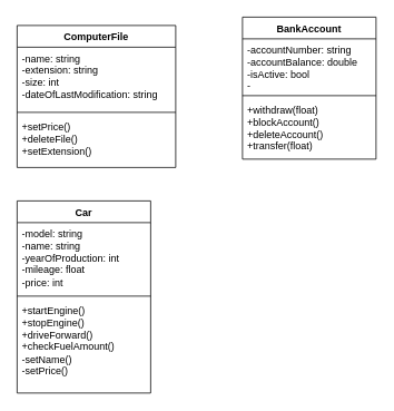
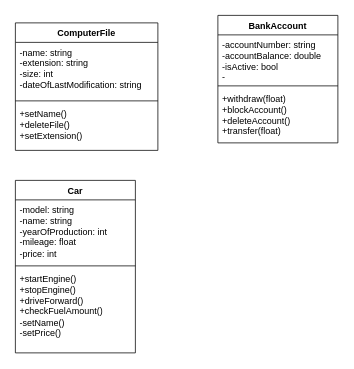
  <mxCell id="0" />
  <mxCell id="1" parent="0" />
  <mxCell id="2" value="&lt;div&gt;ComputerFile&lt;/div&gt;&lt;div&gt;&lt;br&gt;&lt;/div&gt;" style="swimlane;fontStyle=1;align=center;verticalAlign=top;childLayout=stackLayout;horizontal=1;startSize=26;horizontalStack=0;resizeParent=1;resizeParentMax=0;resizeLast=0;collapsible=1;marginBottom=0;whiteSpace=wrap;html=1;" vertex="1" parent="1"><mxGeometry x="20" y="30" width="190" height="170" as="geometry" /></mxCell>
  <mxCell id="3" value="&lt;div&gt;-name: string&lt;/div&gt;&lt;div&gt;-extension: string&lt;/div&gt;&lt;div&gt;-size: int&lt;/div&gt;&lt;div&gt;-dateOfLastModification: string&lt;br&gt;&lt;/div&gt;&lt;div&gt;&lt;br&gt;&lt;/div&gt;" style="text;strokeColor=none;fillColor=none;align=left;verticalAlign=top;spacingLeft=4;spacingRight=4;overflow=hidden;rotatable=0;points=[[0,0.5],[1,0.5]];portConstraint=eastwest;whiteSpace=wrap;html=1;" vertex="1" parent="2"><mxGeometry y="26" width="190" height="74" as="geometry" /></mxCell>
  <mxCell id="4" value="" style="line;strokeWidth=1;fillColor=none;align=left;verticalAlign=middle;spacingTop=-1;spacingLeft=3;spacingRight=3;rotatable=0;labelPosition=right;points=[];portConstraint=eastwest;strokeColor=inherit;" vertex="1" parent="2"><mxGeometry y="100" width="190" height="8" as="geometry" /></mxCell>
- <mxCell id="5" value="&lt;div&gt;+setPrice()&lt;/div&gt;&lt;div&gt;+deleteFile()&lt;/div&gt;&lt;div&gt;+setExtension()&lt;/div&gt;&lt;div&gt;&lt;br&gt;&lt;/div&gt;&lt;div&gt;&lt;br&gt;&lt;/div&gt;" style="text;strokeColor=none;fillColor=none;align=left;verticalAlign=top;spacingLeft=4;spacingRight=4;overflow=hidden;rotatable=0;points=[[0,0.5],[1,0.5]];portConstraint=eastwest;whiteSpace=wrap;html=1;" vertex="1" parent="2"><mxGeometry y="108" width="190" height="62" as="geometry" /></mxCell>
+ <mxCell id="5" value="&lt;div&gt;+setName()&lt;/div&gt;&lt;div&gt;+deleteFile()&lt;/div&gt;&lt;div&gt;+setExtension()&lt;/div&gt;&lt;div&gt;&lt;br&gt;&lt;/div&gt;&lt;div&gt;&lt;br&gt;&lt;/div&gt;" style="text;strokeColor=none;fillColor=none;align=left;verticalAlign=top;spacingLeft=4;spacingRight=4;overflow=hidden;rotatable=0;points=[[0,0.5],[1,0.5]];portConstraint=eastwest;whiteSpace=wrap;html=1;" vertex="1" parent="2"><mxGeometry y="108" width="190" height="62" as="geometry" /></mxCell>
  <mxCell id="6" value="&lt;div&gt;BankAccount&lt;/div&gt;&lt;div&gt;&lt;br&gt;&lt;/div&gt;" style="swimlane;fontStyle=1;align=center;verticalAlign=top;childLayout=stackLayout;horizontal=1;startSize=26;horizontalStack=0;resizeParent=1;resizeParentMax=0;resizeLast=0;collapsible=1;marginBottom=0;whiteSpace=wrap;html=1;" vertex="1" parent="1"><mxGeometry x="290" y="20" width="160" height="170" as="geometry" /></mxCell>
  <mxCell id="7" value="&lt;div&gt;-accountNumber: string&lt;/div&gt;&lt;div&gt;-accountBalance: double&lt;br&gt;&lt;/div&gt;&lt;div&gt;-isActive: bool&lt;/div&gt;&lt;div&gt;-&lt;br&gt;&lt;/div&gt;" style="text;strokeColor=none;fillColor=none;align=left;verticalAlign=top;spacingLeft=4;spacingRight=4;overflow=hidden;rotatable=0;points=[[0,0.5],[1,0.5]];portConstraint=eastwest;whiteSpace=wrap;html=1;" vertex="1" parent="6"><mxGeometry y="26" width="160" height="64" as="geometry" /></mxCell>
  <mxCell id="8" value="" style="line;strokeWidth=1;fillColor=none;align=left;verticalAlign=middle;spacingTop=-1;spacingLeft=3;spacingRight=3;rotatable=0;labelPosition=right;points=[];portConstraint=eastwest;strokeColor=inherit;" vertex="1" parent="6"><mxGeometry y="90" width="160" height="8" as="geometry" /></mxCell>
  <mxCell id="9" value="&lt;div&gt;+withdraw(float)&lt;/div&gt;&lt;div&gt;+blockAccount()&lt;/div&gt;&lt;div&gt;+deleteAccount()&lt;br&gt;&lt;/div&gt;&lt;div&gt;+transfer(float)&lt;/div&gt;&lt;div&gt;&lt;br&gt;&lt;/div&gt;" style="text;strokeColor=none;fillColor=none;align=left;verticalAlign=top;spacingLeft=4;spacingRight=4;overflow=hidden;rotatable=0;points=[[0,0.5],[1,0.5]];portConstraint=eastwest;whiteSpace=wrap;html=1;" vertex="1" parent="6"><mxGeometry y="98" width="160" height="72" as="geometry" /></mxCell>
  <mxCell id="10" value="Car" style="swimlane;fontStyle=1;align=center;verticalAlign=top;childLayout=stackLayout;horizontal=1;startSize=26;horizontalStack=0;resizeParent=1;resizeParentMax=0;resizeLast=0;collapsible=1;marginBottom=0;whiteSpace=wrap;html=1;" vertex="1" parent="1"><mxGeometry x="20" y="240" width="160" height="230" as="geometry" /></mxCell>
  <mxCell id="11" value="&lt;div&gt;-model: string&lt;/div&gt;&lt;div&gt;-name: string&lt;/div&gt;&lt;div&gt;-yearOfProduction: int&lt;/div&gt;&lt;div&gt;-mileage: float&lt;/div&gt;&lt;div&gt;-price: int&lt;/div&gt;&lt;div&gt;&lt;br&gt;&lt;/div&gt;" style="text;strokeColor=none;fillColor=none;align=left;verticalAlign=top;spacingLeft=4;spacingRight=4;overflow=hidden;rotatable=0;points=[[0,0.5],[1,0.5]];portConstraint=eastwest;whiteSpace=wrap;html=1;" vertex="1" parent="10"><mxGeometry y="26" width="160" height="84" as="geometry" /></mxCell>
  <mxCell id="12" value="" style="line;strokeWidth=1;fillColor=none;align=left;verticalAlign=middle;spacingTop=-1;spacingLeft=3;spacingRight=3;rotatable=0;labelPosition=right;points=[];portConstraint=eastwest;strokeColor=inherit;" vertex="1" parent="10"><mxGeometry y="110" width="160" height="8" as="geometry" /></mxCell>
  <mxCell id="13" value="&lt;div&gt;+startEngine()&lt;/div&gt;&lt;div&gt;+stopEngine()&lt;/div&gt;&lt;div&gt;+driveForward()&lt;/div&gt;&lt;div&gt;+checkFuelAmount()&lt;br&gt;&lt;/div&gt;&lt;div&gt;-setName()&lt;/div&gt;&lt;div&gt;-setPrice()&lt;/div&gt;&lt;div&gt;&lt;br&gt;&lt;/div&gt;" style="text;strokeColor=none;fillColor=none;align=left;verticalAlign=top;spacingLeft=4;spacingRight=4;overflow=hidden;rotatable=0;points=[[0,0.5],[1,0.5]];portConstraint=eastwest;whiteSpace=wrap;html=1;" vertex="1" parent="10"><mxGeometry y="118" width="160" height="112" as="geometry" /></mxCell>
